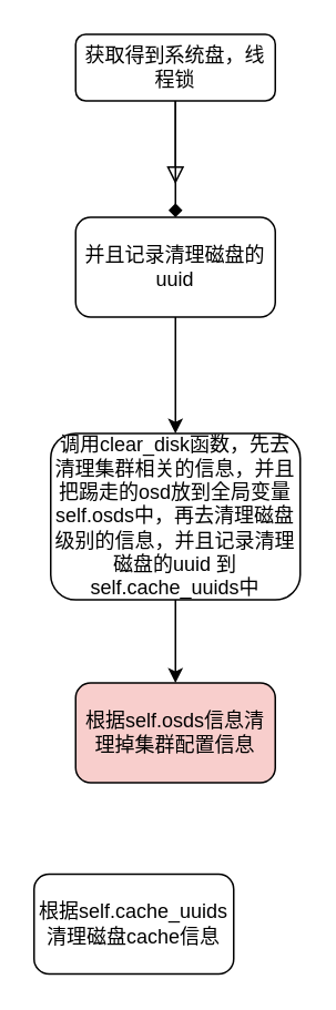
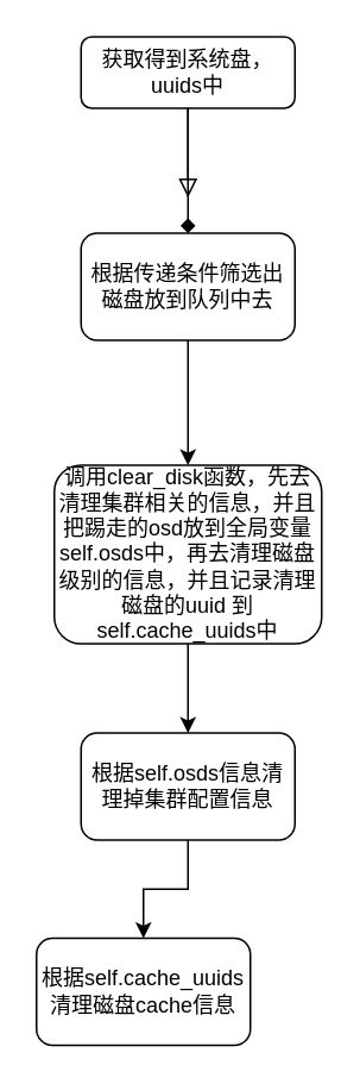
  <mxCell id="0" />
  <mxCell id="1" parent="0" />
  <mxCell id="2" value="" style="rounded=0;html=1;jettySize=auto;orthogonalLoop=1;fontSize=11;endArrow=block;endFill=0;endSize=8;strokeWidth=1;shadow=0;labelBackgroundColor=none;edgeStyle=orthogonalEdgeStyle;" edge="1" parent="1" source="4"><mxGeometry relative="1" as="geometry"><mxPoint x="105" y="110" as="targetPoint" /></mxGeometry></mxCell>
  <mxCell id="3" value="" style="edgeStyle=orthogonalEdgeStyle;rounded=0;orthogonalLoop=1;jettySize=auto;html=1;endArrow=diamond;" edge="1" parent="1" source="4" target="6"><mxGeometry relative="1" as="geometry" /></mxCell>
- <mxCell id="4" value="获取得到系统盘，线程锁" style="rounded=1;whiteSpace=wrap;html=1;fontSize=12;glass=0;strokeWidth=1;shadow=0;" vertex="1" parent="1"><mxGeometry x="45" y="20" width="120" height="40" as="geometry" /></mxCell>
+ <mxCell id="4" value="获取得到系统盘，uuids中" style="rounded=1;whiteSpace=wrap;html=1;fontSize=12;glass=0;strokeWidth=1;shadow=0;" vertex="1" parent="1"><mxGeometry x="45" y="20" width="120" height="40" as="geometry" /></mxCell>
  <mxCell id="5" value="" style="edgeStyle=orthogonalEdgeStyle;rounded=0;orthogonalLoop=1;jettySize=auto;html=1;" edge="1" parent="1" source="6" target="8"><mxGeometry relative="1" as="geometry" /></mxCell>
- <mxCell id="6" value="并且记录清理磁盘的uuid" style="whiteSpace=wrap;html=1;rounded=1;glass=0;strokeWidth=1;shadow=0;" vertex="1" parent="1"><mxGeometry x="45" y="130" width="120" height="60" as="geometry" /></mxCell>
+ <mxCell id="6" value="根据传递条件筛选出磁盘放到队列中去" style="whiteSpace=wrap;html=1;rounded=1;glass=0;strokeWidth=1;shadow=0;" vertex="1" parent="1"><mxGeometry x="45" y="130" width="120" height="60" as="geometry" /></mxCell>
  <mxCell id="7" value="" style="edgeStyle=orthogonalEdgeStyle;rounded=0;orthogonalLoop=1;jettySize=auto;html=1;" edge="1" parent="1" source="8" target="10"><mxGeometry relative="1" as="geometry" /></mxCell>
  <mxCell id="8" value="调用clear_disk函数，先去清理集群相关的信息，并且把踢走的osd放到全局变量self.osds中，再去清理磁盘级别的信息，并且记录清理磁盘的uuid 到self.cache_uuids中" style="whiteSpace=wrap;html=1;rounded=1;glass=0;strokeWidth=1;shadow=0;" vertex="1" parent="1"><mxGeometry x="30" y="260" width="150" height="100" as="geometry" /></mxCell>
- <mxCell id="10" value="根据self.osds信息清理掉集群配置信息" style="whiteSpace=wrap;html=1;rounded=1;glass=0;strokeWidth=1;shadow=0;fillColor=#f8cecc;" vertex="1" parent="1"><mxGeometry x="45" y="410" width="120" height="60" as="geometry" /></mxCell>
+ <mxCell id="9" value="" style="edgeStyle=orthogonalEdgeStyle;rounded=0;orthogonalLoop=1;jettySize=auto;html=1;" edge="1" parent="1" source="10" target="11"><mxGeometry relative="1" as="geometry" /></mxCell>
+ <mxCell id="10" value="根据self.osds信息清理掉集群配置信息" style="whiteSpace=wrap;html=1;rounded=1;glass=0;strokeWidth=1;shadow=0;" vertex="1" parent="1"><mxGeometry x="45" y="410" width="120" height="60" as="geometry" /></mxCell>
  <mxCell id="11" value="根据self.cache_uuids清理磁盘cache信息" style="whiteSpace=wrap;html=1;rounded=1;glass=0;strokeWidth=1;shadow=0;" vertex="1" parent="1"><mxGeometry x="20" y="525" width="120" height="60" as="geometry" /></mxCell>
